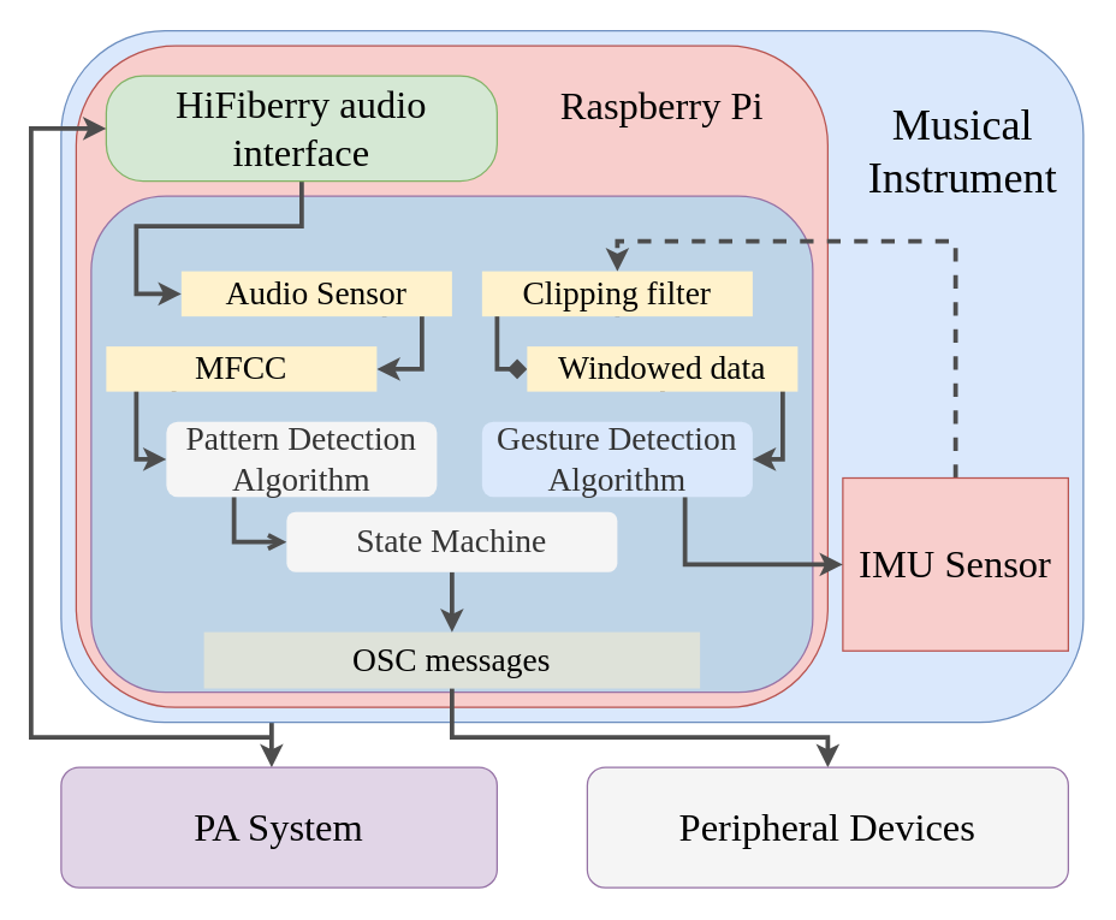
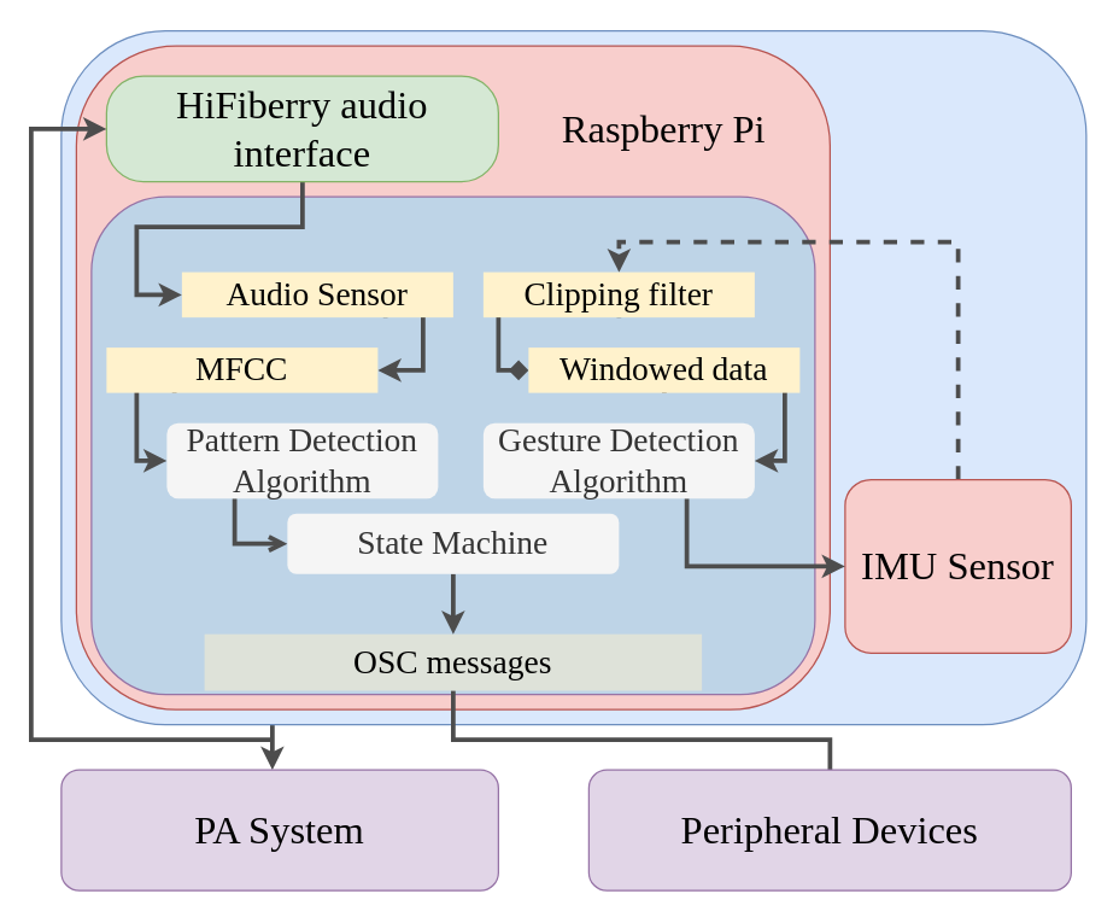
  <mxCell id="0" />
  <mxCell id="1" parent="0" />
  <mxCell id="2" style="edgeStyle=orthogonalEdgeStyle;rounded=0;orthogonalLoop=1;jettySize=auto;html=1;exitX=0.25;exitY=1;exitDx=0;exitDy=0;entryX=0.5;entryY=0;entryDx=0;entryDy=0;strokeWidth=3;strokeColor=#4D4D4D;" parent="1" edge="1"><mxGeometry relative="1" as="geometry"><Array as="points"><mxPoint x="152" y="450" /><mxPoint x="145" y="450" /></Array><mxPoint x="205" y="480" as="sourcePoint" /><mxPoint x="180" y="510" as="targetPoint" /></mxGeometry></mxCell>
  <mxCell id="3" value="" style="rounded=1;whiteSpace=wrap;html=1;fillColor=#dae8fc;strokeColor=#6c8ebf;" parent="1" vertex="1"><mxGeometry x="40" y="20" width="680" height="460" as="geometry" /></mxCell>
- <mxCell id="4" value="&lt;font face=&quot;Times New Roman&quot; style=&quot;font-size: 29px;&quot;&gt;Musical Instrument&lt;/font&gt;" style="text;html=1;align=center;verticalAlign=middle;whiteSpace=wrap;rounded=0;" parent="1" vertex="1"><mxGeometry x="560" y="20" width="160" height="160" as="geometry" /></mxCell>
  <mxCell id="5" value="" style="rounded=1;whiteSpace=wrap;html=1;fillColor=#f8cecc;strokeColor=#b85450;" parent="1" vertex="1"><mxGeometry x="50" y="30" width="500" height="440" as="geometry" /></mxCell>
  <mxCell id="6" value="" style="rounded=1;whiteSpace=wrap;html=1;fillColor=#BED4E7;strokeColor=#9673a6;" parent="1" vertex="1"><mxGeometry x="60" y="130" width="480" height="330" as="geometry" /></mxCell>
- <mxCell id="7" value="&lt;font face=&quot;Times New Roman&quot; style=&quot;font-size: 26px;&quot;&gt;Raspberry Pi&lt;/font&gt;" style="text;html=1;align=center;verticalAlign=middle;whiteSpace=wrap;rounded=0;" parent="1" vertex="1"><mxGeometry x="340" y="35" width="200" height="70" as="geometry" /></mxCell>
+ <mxCell id="7" value="&lt;font face=&quot;Times New Roman&quot; style=&quot;font-size: 26px;&quot;&gt;Raspberry Pi&lt;/font&gt;" style="text;html=1;align=center;verticalAlign=middle;whiteSpace=wrap;rounded=0;" parent="1" vertex="1"><mxGeometry x="340" y="50" width="200" height="70" as="geometry" /></mxCell>
  <mxCell id="8" style="edgeStyle=orthogonalEdgeStyle;rounded=0;orthogonalLoop=1;jettySize=auto;html=1;entryX=0;entryY=0.5;entryDx=0;entryDy=0;exitX=0.5;exitY=1;exitDx=0;exitDy=0;strokeWidth=3;strokeColor=#4D4D4D;" parent="1" source="9" target="12" edge="1"><mxGeometry relative="1" as="geometry"><Array as="points"><mxPoint x="200" y="150" /><mxPoint x="90" y="150" /><mxPoint x="90" y="195" /></Array></mxGeometry></mxCell>
  <mxCell id="9" value="&lt;span style=&quot;font-size: 26px;&quot;&gt;&lt;font face=&quot;Times New Roman&quot;&gt;HiFiberry audio interface&lt;/font&gt;&lt;/span&gt;" style="rounded=1;whiteSpace=wrap;html=1;fillColor=#d5e8d4;strokeColor=#82b366;arcSize=35;" parent="1" vertex="1"><mxGeometry x="70" y="50" width="260" height="70" as="geometry" /></mxCell>
  <mxCell id="10" value="&lt;font face=&quot;Times New Roman&quot; style=&quot;font-size: 26px;&quot;&gt;PA System&lt;/font&gt;" style="rounded=1;whiteSpace=wrap;html=1;fillColor=#e1d5e7;strokeColor=#9673a6;" parent="1" vertex="1"><mxGeometry x="40" y="510" width="290" height="80" as="geometry" /></mxCell>
  <mxCell id="11" style="edgeStyle=orthogonalEdgeStyle;rounded=0;orthogonalLoop=1;jettySize=auto;html=1;exitX=0.75;exitY=1;exitDx=0;exitDy=0;entryX=1;entryY=0.5;entryDx=0;entryDy=0;strokeColor=#4D4D4D;strokeWidth=3;" parent="1" source="12" target="16" edge="1"><mxGeometry relative="1" as="geometry"><Array as="points"><mxPoint x="255" y="200" /><mxPoint x="280" y="200" /><mxPoint x="280" y="245" /></Array></mxGeometry></mxCell>
  <mxCell id="12" value="&lt;font face=&quot;Times New Roman&quot; style=&quot;font-size: 22px;&quot;&gt;Audio Sensor&lt;/font&gt;" style="text;html=1;align=center;verticalAlign=middle;whiteSpace=wrap;rounded=0;fillColor=#fff2cc;strokeColor=none;" parent="1" vertex="1"><mxGeometry x="120" y="180" width="180" height="30" as="geometry" /></mxCell>
- <mxCell id="13" style="edgeStyle=orthogonalEdgeStyle;rounded=0;orthogonalLoop=1;jettySize=auto;html=1;exitX=0.5;exitY=1;exitDx=0;exitDy=0;entryX=0.5;entryY=0;entryDx=0;entryDy=0;strokeWidth=3;strokeColor=#4D4D4D;" parent="1" source="14" target="19" edge="1"><mxGeometry relative="1" as="geometry"><Array as="points"><mxPoint x="300" y="490" /><mxPoint x="550" y="490" /></Array></mxGeometry></mxCell>
+ <mxCell id="13" style="edgeStyle=orthogonalEdgeStyle;rounded=0;orthogonalLoop=1;jettySize=auto;html=1;exitX=0.5;exitY=1;exitDx=0;exitDy=0;entryX=0.5;entryY=0;entryDx=0;entryDy=0;strokeWidth=3;strokeColor=#4D4D4D;endArrow=none;" parent="1" source="14" target="19" edge="1"><mxGeometry relative="1" as="geometry"><Array as="points"><mxPoint x="300" y="490" /><mxPoint x="550" y="490" /></Array></mxGeometry></mxCell>
  <mxCell id="14" value="&lt;font face=&quot;Times New Roman&quot; style=&quot;font-size: 22px;&quot;&gt;OSC messages&lt;/font&gt;" style="text;html=1;align=center;verticalAlign=middle;whiteSpace=wrap;rounded=0;fillColor=#fff2cc;strokeColor=none;opacity=50;" parent="1" vertex="1"><mxGeometry x="135" y="420" width="330" height="37.5" as="geometry" /></mxCell>
  <mxCell id="15" style="edgeStyle=orthogonalEdgeStyle;rounded=0;orthogonalLoop=1;jettySize=auto;html=1;exitX=0.25;exitY=1;exitDx=0;exitDy=0;entryX=0;entryY=0.5;entryDx=0;entryDy=0;strokeWidth=3;strokeColor=#4D4D4D;" parent="1" source="16" target="18" edge="1"><mxGeometry relative="1" as="geometry"><Array as="points"><mxPoint x="115" y="250" /><mxPoint x="90" y="250" /><mxPoint x="90" y="305" /></Array></mxGeometry></mxCell>
  <mxCell id="16" value="&lt;font face=&quot;Times New Roman&quot; style=&quot;font-size: 22px;&quot;&gt;MFCC&lt;/font&gt;" style="text;html=1;align=center;verticalAlign=middle;whiteSpace=wrap;rounded=0;fillColor=#fff2cc;strokeColor=none;" parent="1" vertex="1"><mxGeometry x="70" y="230" width="180" height="30" as="geometry" /></mxCell>
  <mxCell id="17" style="edgeStyle=orthogonalEdgeStyle;rounded=0;orthogonalLoop=1;jettySize=auto;html=1;exitX=0.25;exitY=1;exitDx=0;exitDy=0;entryX=0;entryY=0.5;entryDx=0;entryDy=0;strokeWidth=3;strokeColor=#4D4D4D;endArrow=open;" parent="1" source="18" target="26" edge="1"><mxGeometry relative="1" as="geometry" /></mxCell>
  <mxCell id="18" value="&lt;font face=&quot;Times New Roman&quot; style=&quot;font-size: 22px;&quot;&gt;Pattern Detection Algorithm&lt;/font&gt;" style="rounded=1;whiteSpace=wrap;html=1;fillColor=#f5f5f5;fontColor=#333333;strokeColor=none;" parent="1" vertex="1"><mxGeometry x="110" y="280" width="180" height="50" as="geometry" /></mxCell>
- <mxCell id="19" value="&lt;font face=&quot;Times New Roman&quot; style=&quot;font-size: 26px;&quot;&gt;Peripheral Devices&lt;/font&gt;" style="rounded=1;whiteSpace=wrap;html=1;fillColor=#f5f5f5;strokeColor=#9673a6;" parent="1" vertex="1"><mxGeometry x="390" y="510" width="320" height="80" as="geometry" /></mxCell>
+ <mxCell id="19" value="&lt;font face=&quot;Times New Roman&quot; style=&quot;font-size: 26px;&quot;&gt;Peripheral Devices&lt;/font&gt;" style="rounded=1;whiteSpace=wrap;html=1;fillColor=#e1d5e7;strokeColor=#9673a6;" parent="1" vertex="1"><mxGeometry x="390" y="510" width="320" height="80" as="geometry" /></mxCell>
  <mxCell id="20" style="edgeStyle=orthogonalEdgeStyle;rounded=0;orthogonalLoop=1;jettySize=auto;html=1;exitX=0.5;exitY=0;exitDx=0;exitDy=0;entryX=0.5;entryY=0;entryDx=0;entryDy=0;strokeWidth=3;strokeColor=#4D4D4D;dashed=1;" parent="1" source="21" target="28" edge="1"><mxGeometry relative="1" as="geometry" /></mxCell>
- <mxCell id="21" value="&lt;font face=&quot;Times New Roman&quot; style=&quot;font-size: 26px;&quot;&gt;IMU Sensor&lt;/font&gt;" style="whiteSpace=wrap;html=1;fillColor=#f8cecc;strokeColor=#b85450;perimeterSpacing=0;rounded=0;" parent="1" vertex="1"><mxGeometry x="560" y="317.5" width="150" height="115" as="geometry" /></mxCell>
+ <mxCell id="21" value="&lt;font face=&quot;Times New Roman&quot; style=&quot;font-size: 26px;&quot;&gt;IMU Sensor&lt;/font&gt;" style="rounded=1;whiteSpace=wrap;html=1;fillColor=#f8cecc;strokeColor=#b85450;perimeterSpacing=0;" parent="1" vertex="1"><mxGeometry x="560" y="317.5" width="150" height="115" as="geometry" /></mxCell>
  <mxCell id="22" style="edgeStyle=orthogonalEdgeStyle;rounded=0;orthogonalLoop=1;jettySize=auto;html=1;exitX=0.75;exitY=1;exitDx=0;exitDy=0;strokeColor=#4D4D4D;strokeWidth=3;" parent="1" source="23" target="21" edge="1"><mxGeometry relative="1" as="geometry" /></mxCell>
- <mxCell id="23" value="&lt;font face=&quot;Times New Roman&quot; style=&quot;font-size: 22px;&quot;&gt;Gesture Detection Algorithm&lt;/font&gt;" style="rounded=1;whiteSpace=wrap;html=1;fillColor=#dae8fc;fontColor=#333333;strokeColor=none;" parent="1" vertex="1"><mxGeometry x="320" y="280" width="180" height="50" as="geometry" /></mxCell>
+ <mxCell id="23" value="&lt;font face=&quot;Times New Roman&quot; style=&quot;font-size: 22px;&quot;&gt;Gesture Detection Algorithm&lt;/font&gt;" style="rounded=1;whiteSpace=wrap;html=1;fillColor=#f5f5f5;fontColor=#333333;strokeColor=none;" parent="1" vertex="1"><mxGeometry x="320" y="280" width="180" height="50" as="geometry" /></mxCell>
  <mxCell id="24" value="" style="endArrow=classic;html=1;rounded=0;entryX=0;entryY=0.5;entryDx=0;entryDy=0;strokeWidth=3;strokeColor=#4D4D4D;" parent="1" target="9" edge="1"><mxGeometry width="50" height="50" relative="1" as="geometry"><mxPoint x="180" y="490" as="sourcePoint" /><mxPoint x="10" y="270" as="targetPoint" /><Array as="points"><mxPoint x="20" y="490" /><mxPoint x="20" y="85" /></Array></mxGeometry></mxCell>
  <mxCell id="25" style="edgeStyle=orthogonalEdgeStyle;rounded=0;orthogonalLoop=1;jettySize=auto;html=1;exitX=0.5;exitY=1;exitDx=0;exitDy=0;entryX=0.5;entryY=0;entryDx=0;entryDy=0;strokeWidth=3;strokeColor=#4D4D4D;" parent="1" source="26" target="14" edge="1"><mxGeometry relative="1" as="geometry" /></mxCell>
  <mxCell id="26" value="&lt;font face=&quot;Times New Roman&quot; style=&quot;font-size: 22px;&quot;&gt;State Machine&lt;/font&gt;" style="rounded=1;whiteSpace=wrap;html=1;fillColor=#f5f5f5;fontColor=#333333;strokeColor=none;" parent="1" vertex="1"><mxGeometry x="190" y="340" width="220" height="40" as="geometry" /></mxCell>
  <mxCell id="27" style="edgeStyle=orthogonalEdgeStyle;rounded=0;orthogonalLoop=1;jettySize=auto;html=1;exitX=0.5;exitY=1;exitDx=0;exitDy=0;entryX=0;entryY=0.5;entryDx=0;entryDy=0;strokeWidth=3;strokeColor=#4D4D4D;endArrow=diamond;" parent="1" source="28" target="30" edge="1"><mxGeometry relative="1" as="geometry"><Array as="points"><mxPoint x="410" y="200" /><mxPoint x="330" y="200" /><mxPoint x="330" y="245" /></Array></mxGeometry></mxCell>
  <mxCell id="28" value="&lt;font face=&quot;Times New Roman&quot; style=&quot;font-size: 22px;&quot;&gt;Clipping filter&lt;/font&gt;" style="text;html=1;align=center;verticalAlign=middle;whiteSpace=wrap;rounded=0;fillColor=#fff2cc;strokeColor=none;" parent="1" vertex="1"><mxGeometry x="320" y="180" width="180" height="30" as="geometry" /></mxCell>
  <mxCell id="29" style="edgeStyle=orthogonalEdgeStyle;rounded=0;orthogonalLoop=1;jettySize=auto;html=1;exitX=0.5;exitY=1;exitDx=0;exitDy=0;entryX=1;entryY=0.5;entryDx=0;entryDy=0;strokeWidth=3;strokeColor=#4D4D4D;" parent="1" source="30" target="23" edge="1"><mxGeometry relative="1" as="geometry"><Array as="points"><mxPoint x="440" y="250" /><mxPoint x="520" y="250" /><mxPoint x="520" y="305" /></Array></mxGeometry></mxCell>
  <mxCell id="30" value="&lt;font face=&quot;Times New Roman&quot; style=&quot;font-size: 22px;&quot;&gt;Windowed data&lt;/font&gt;" style="text;html=1;align=center;verticalAlign=middle;whiteSpace=wrap;rounded=0;fillColor=#fff2cc;strokeColor=none;" parent="1" vertex="1"><mxGeometry x="350" y="230" width="180" height="30" as="geometry" /></mxCell>
